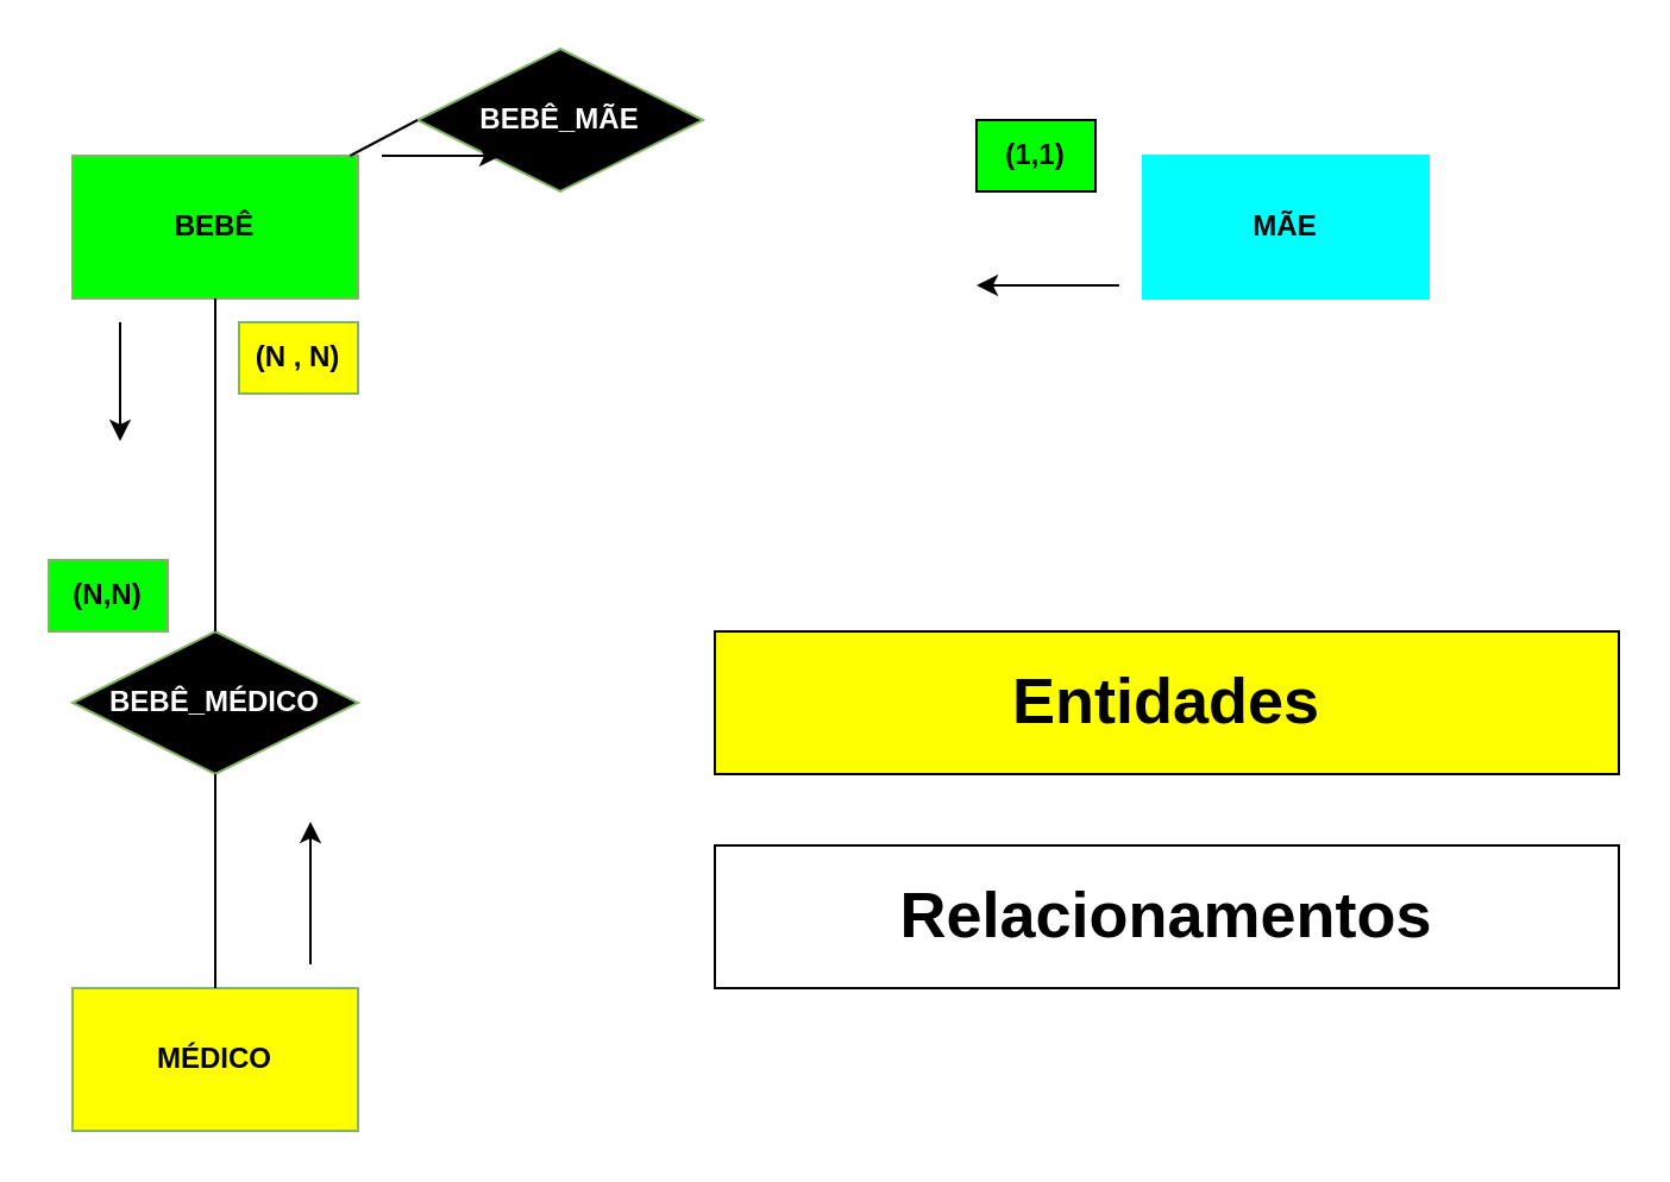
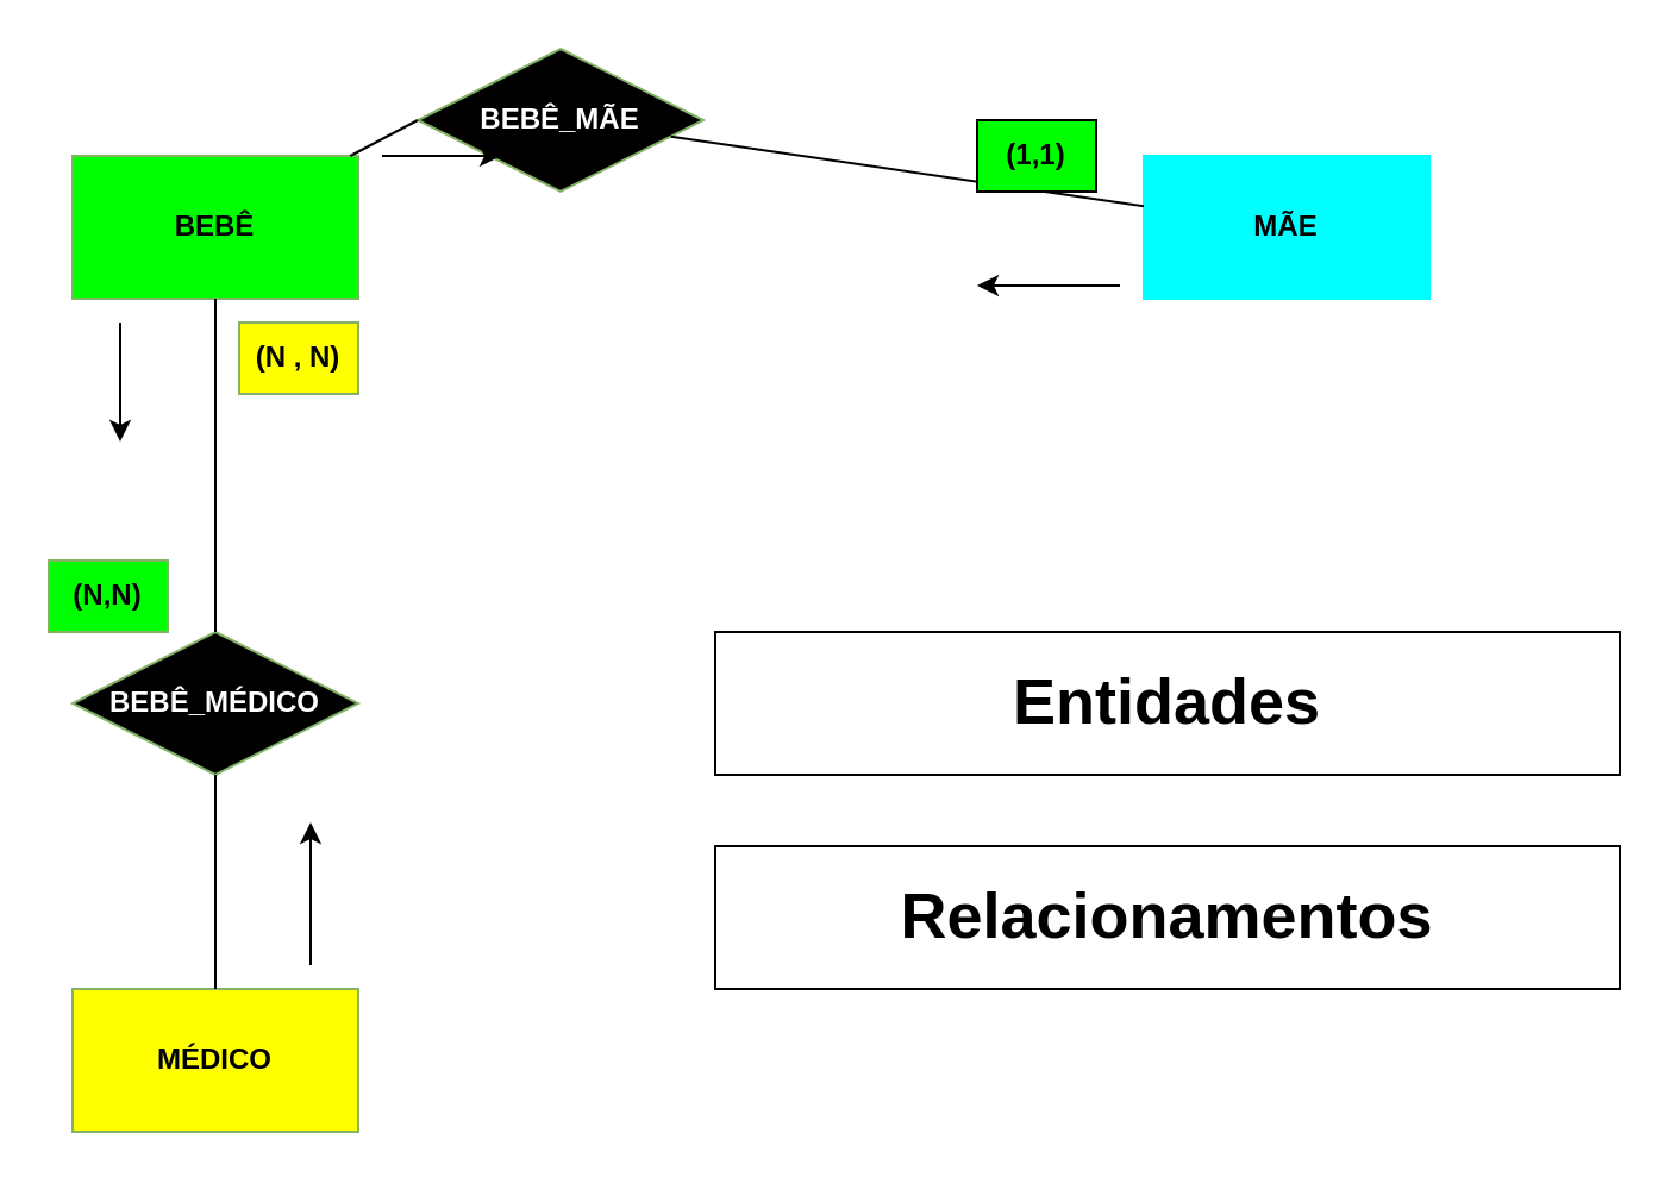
  <mxCell id="0" />
  <mxCell id="1" parent="0" />
  <mxCell id="2" value="&lt;font style=&quot;vertical-align: inherit;&quot;&gt;&lt;font style=&quot;vertical-align: inherit;&quot;&gt;&lt;b&gt;MÉDICO&lt;/b&gt;&lt;/font&gt;&lt;/font&gt;" style="rounded=0;whiteSpace=wrap;html=1;fillColor=#FFFF00;strokeColor=#82b366;" vertex="1" parent="1"><mxGeometry x="30" y="415" width="120" height="60" as="geometry" /></mxCell>
  <mxCell id="3" value="&lt;font style=&quot;vertical-align: inherit;&quot;&gt;&lt;font style=&quot;vertical-align: inherit;&quot;&gt;&lt;b&gt;BEBÊ_MÉDICO&lt;/b&gt;&lt;/font&gt;&lt;/font&gt;" style="shape=rhombus;perimeter=rhombusPerimeter;whiteSpace=wrap;html=1;align=center;fillColor=#000000;strokeColor=#82b366;fontColor=#FFFFFF;" vertex="1" parent="1"><mxGeometry x="30" y="265" width="120" height="60" as="geometry" /></mxCell>
  <mxCell id="4" value="&lt;font style=&quot;vertical-align: inherit;&quot;&gt;&lt;font style=&quot;vertical-align: inherit;&quot;&gt;&lt;b&gt;BEBÊ&lt;/b&gt;&lt;/font&gt;&lt;/font&gt;" style="rounded=0;whiteSpace=wrap;html=1;fillColor=#00FF00;strokeColor=#82b366;" vertex="1" parent="1"><mxGeometry x="30" y="65" width="120" height="60" as="geometry" /></mxCell>
  <mxCell id="5" value="&lt;font style=&quot;vertical-align: inherit;&quot;&gt;&lt;font style=&quot;vertical-align: inherit;&quot;&gt;&lt;b&gt;BEBÊ_MÃE&lt;/b&gt;&lt;/font&gt;&lt;/font&gt;" style="shape=rhombus;perimeter=rhombusPerimeter;whiteSpace=wrap;html=1;align=center;fillColor=#000000;strokeColor=#82b366;fontColor=#FFFFFF;" vertex="1" parent="1"><mxGeometry x="175" y="20" width="120" height="60" as="geometry" /></mxCell>
  <mxCell id="6" value="&lt;font style=&quot;vertical-align: inherit;&quot;&gt;&lt;font style=&quot;vertical-align: inherit;&quot;&gt;&lt;b&gt;MÃE&lt;/b&gt;&lt;/font&gt;&lt;/font&gt;" style="rounded=0;whiteSpace=wrap;html=1;fillColor=#00FFFF;strokeColor=#00FFFF;" vertex="1" parent="1"><mxGeometry x="480" y="65" width="120" height="60" as="geometry" /></mxCell>
  <mxCell id="7" value="" style="endArrow=none;html=1;rounded=0;exitX=0.5;exitY=0;exitDx=0;exitDy=0;" edge="1" parent="1" source="2" target="3"><mxGeometry width="50" height="50" relative="1" as="geometry"><mxPoint x="60" y="405" as="sourcePoint" /><mxPoint x="110" y="355" as="targetPoint" /></mxGeometry></mxCell>
  <mxCell id="8" value="" style="endArrow=none;html=1;rounded=0;exitX=0.5;exitY=0;exitDx=0;exitDy=0;" edge="1" parent="1" source="3" target="4"><mxGeometry width="50" height="50" relative="1" as="geometry"><mxPoint x="60" y="235" as="sourcePoint" /><mxPoint x="110" y="185" as="targetPoint" /></mxGeometry></mxCell>
  <mxCell id="9" value="" style="endArrow=none;html=1;rounded=0;entryX=0;entryY=0.5;entryDx=0;entryDy=0;" edge="1" parent="1" source="4" target="5"><mxGeometry width="50" height="50" relative="1" as="geometry"><mxPoint x="180" y="125" as="sourcePoint" /><mxPoint x="230" y="75" as="targetPoint" /></mxGeometry></mxCell>
+ <mxCell id="10" value="" style="endArrow=none;html=1;rounded=0;" edge="1" parent="1" source="5" target="6"><mxGeometry width="50" height="50" relative="1" as="geometry"><mxPoint x="390" y="125" as="sourcePoint" /><mxPoint x="440" y="75" as="targetPoint" /></mxGeometry></mxCell>
  <mxCell id="11" value="&lt;b&gt;(N,N)&lt;/b&gt;" style="rounded=0;whiteSpace=wrap;html=1;fillColor=#00FF00;strokeColor=#82b366;" vertex="1" parent="1"><mxGeometry x="20" y="235" width="50" height="30" as="geometry" /></mxCell>
  <mxCell id="12" value="&lt;b&gt;(N , N)&lt;/b&gt;" style="rounded=0;whiteSpace=wrap;html=1;direction=south;fillColor=#FFFF00;strokeColor=#82b366;" vertex="1" parent="1"><mxGeometry x="100" y="135" width="50" height="30" as="geometry" /></mxCell>
  <mxCell id="13" value="&lt;b&gt;(1,1)&lt;/b&gt;" style="rounded=0;whiteSpace=wrap;html=1;fillColor=#00FF00;" vertex="1" parent="1"><mxGeometry x="410" y="50" width="50" height="30" as="geometry" /></mxCell>
  <mxCell id="14" value="" style="endArrow=classic;html=1;rounded=0;" edge="1" parent="1"><mxGeometry width="50" height="50" relative="1" as="geometry"><mxPoint x="160" y="65" as="sourcePoint" /><mxPoint x="210" y="65" as="targetPoint" /></mxGeometry></mxCell>
  <mxCell id="15" value="" style="endArrow=classic;html=1;rounded=0;" edge="1" parent="1"><mxGeometry width="50" height="50" relative="1" as="geometry"><mxPoint x="470" y="119.5" as="sourcePoint" /><mxPoint x="410" y="119.5" as="targetPoint" /><Array as="points"><mxPoint x="450" y="119.5" /></Array></mxGeometry></mxCell>
  <mxCell id="16" value="" style="endArrow=classic;html=1;rounded=0;" edge="1" parent="1"><mxGeometry width="50" height="50" relative="1" as="geometry"><mxPoint x="50" y="135" as="sourcePoint" /><mxPoint x="50" y="185" as="targetPoint" /></mxGeometry></mxCell>
  <mxCell id="17" value="" style="endArrow=classic;html=1;rounded=0;" edge="1" parent="1"><mxGeometry width="50" height="50" relative="1" as="geometry"><mxPoint x="130" y="405" as="sourcePoint" /><mxPoint x="130" y="345" as="targetPoint" /></mxGeometry></mxCell>
- <mxCell id="18" value="&lt;b style=&quot;font-size: 27px;&quot;&gt;Entidades&lt;/b&gt;" style="rounded=0;whiteSpace=wrap;html=1;fillColor=#ffff00;" vertex="1" parent="1"><mxGeometry x="300" y="265" width="380" height="60" as="geometry" /></mxCell>
+ <mxCell id="18" value="&lt;b style=&quot;font-size: 27px;&quot;&gt;Entidades&lt;/b&gt;" style="rounded=0;whiteSpace=wrap;html=1;" vertex="1" parent="1"><mxGeometry x="300" y="265" width="380" height="60" as="geometry" /></mxCell>
  <mxCell id="19" value="&lt;b&gt;&lt;font style=&quot;font-size: 27px;&quot;&gt;Relacionamentos&lt;/font&gt;&lt;/b&gt;" style="rounded=0;whiteSpace=wrap;html=1;" vertex="1" parent="1"><mxGeometry x="300" y="355" width="380" height="60" as="geometry" /></mxCell>
